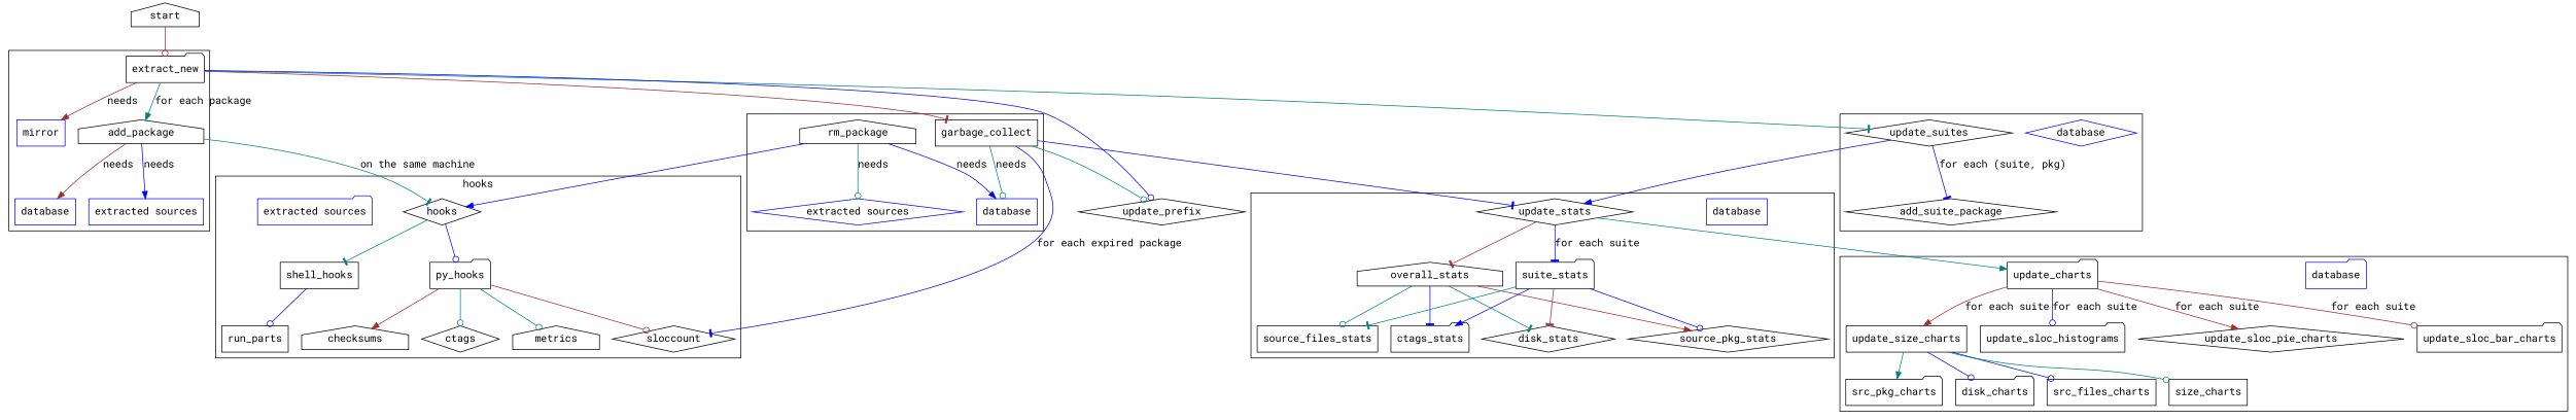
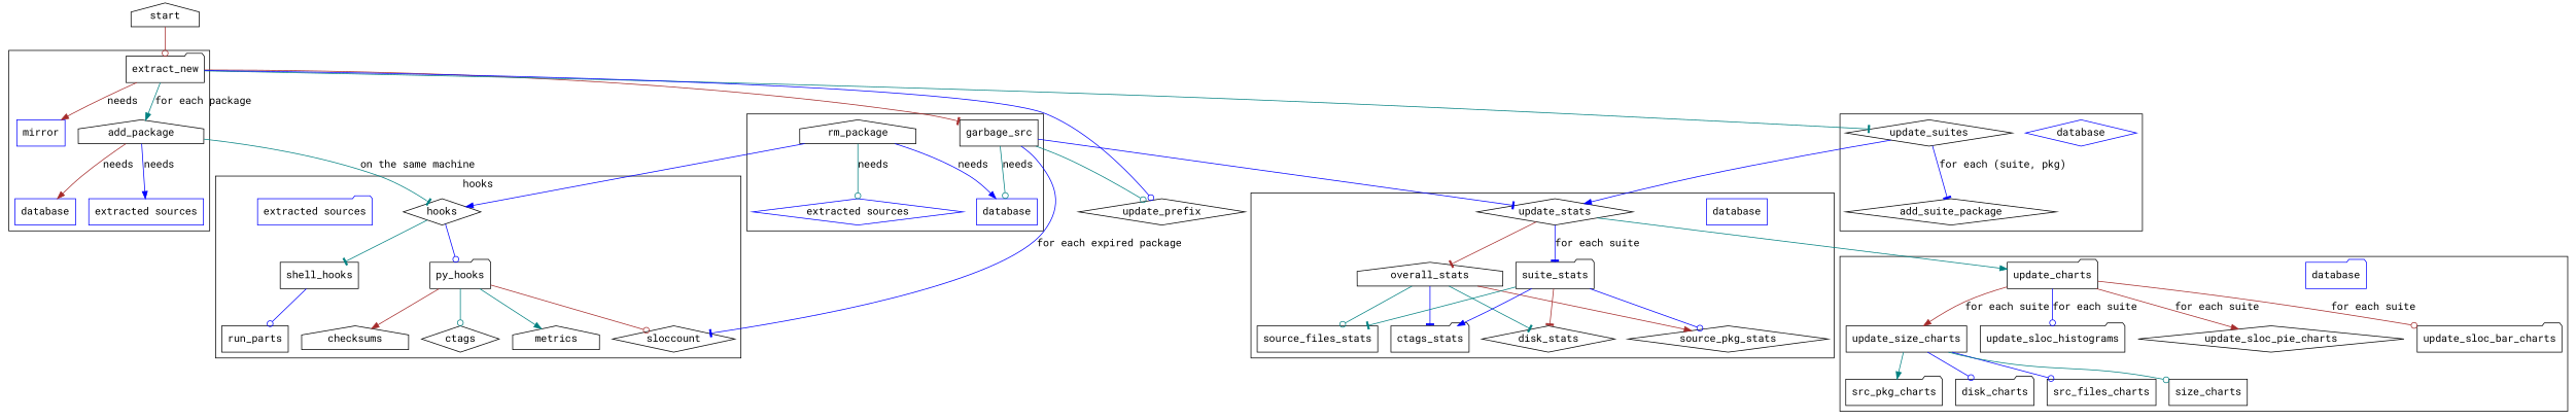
  digraph {
    compound=true
    fontname="Roboto Mono"
    rankdir=TB
    node [fontname="Roboto Mono" shape=box]
    edge [arrowhead=odot color=blue fontname="Roboto Mono"]
    mirror [color=blue]
    n2 [color=blue label=database]
    n3 [color=blue label="extracted sources"]
    extract_new [shape=folder]
    add_package [shape=house]
-   garbage_collect
+   garbage_collect [label=garbage_src]
    rm_package [shape=house]
    n8 [color=blue label=database]
    n9 [color=blue label="extracted sources" shape=diamond]
    database [color=blue shape=diamond]
    update_suites [shape=diamond]
    add_suite_package [shape=diamond]
    n13 [color=blue label=database]
    update_stats [shape=diamond]
    overall_stats [shape=house]
    suite_stats [shape=folder]
    disk_stats [shape=diamond]
    source_pkg_stats [shape=diamond]
    source_files_stats
    ctags_stats [shape=folder]
    n21 [color=blue label=database shape=folder]
    update_charts [shape=folder]
    update_size_charts
    update_sloc_histograms [shape=folder]
    update_sloc_pie_charts [shape=diamond]
    update_sloc_bar_charts [shape=folder]
    src_pkg_charts [shape=folder]
    disk_charts [shape=folder]
    src_files_charts
    n30 [label=size_charts]
    hooks [shape=diamond]
    n32 [color=blue label="extracted sources" shape=folder]
    shell_hooks
    py_hooks [shape=folder]
    run_parts
    checksums [shape=house]
    ctags [shape=diamond]
    metrics [shape=house]
    sloccount [shape=diamond]
    update_prefix [shape=diamond]
    start [shape=house]
    subgraph cluster_1 {
      mirror
      n2
      n3
      extract_new
      add_package
    }
    subgraph cluster_2 {
      garbage_collect
      rm_package
      n8
      n9
    }
    subgraph cluster_3 {
      database
      update_suites
      add_suite_package
    }
    subgraph cluster_4 {
      n13
      update_stats
      overall_stats
      suite_stats
      disk_stats
      source_pkg_stats
      source_files_stats
      ctags_stats
    }
    subgraph cluster_5 {
      n21
      update_charts
      update_size_charts
      update_sloc_histograms
      update_sloc_pie_charts
      update_sloc_bar_charts
      src_pkg_charts
      disk_charts
      src_files_charts
      n30
    }
    subgraph cluster_6 {
      label=hooks
      hooks
      n32
      shell_hooks
      py_hooks
      run_parts
      checksums
      ctags
      metrics
      sloccount
    }
    extract_new -> mirror [arrowhead=normal color=brown label=needs]
    extract_new -> add_package [arrowhead=normal color=teal label="for each package"]
    extract_new -> garbage_collect [arrowhead=tee color=brown]
    extract_new -> update_suites [arrowhead=tee color=teal]
    extract_new -> update_prefix
    add_package -> n2 [arrowhead=normal color=brown label=needs]
    add_package -> n3 [arrowhead=normal label=needs]
    add_package -> hooks [arrowhead=tee color=teal label="on the same machine"]
    garbage_collect -> n8 [color=teal label=needs]
    garbage_collect -> update_stats [arrowhead=tee]
    garbage_collect -> sloccount [arrowhead=tee label="for each expired package"]
    garbage_collect -> update_prefix [color=teal]
    rm_package -> n8 [arrowhead=normal label=needs]
    rm_package -> n9 [color=teal label=needs]
    rm_package -> hooks [arrowhead=normal]
    update_suites -> add_suite_package [arrowhead=tee label="for each (suite, pkg)"]
    update_suites -> update_stats [arrowhead=normal]
    update_stats -> overall_stats [arrowhead=tee color=brown]
    update_stats -> suite_stats [arrowhead=tee label="for each suite"]
    update_stats -> update_charts [arrowhead=normal color=teal]
    overall_stats -> disk_stats [arrowhead=tee color=teal]
    overall_stats -> source_pkg_stats [arrowhead=normal color=brown]
    overall_stats -> source_files_stats [color=teal]
    overall_stats -> ctags_stats [arrowhead=tee]
    suite_stats -> disk_stats [arrowhead=tee color=brown]
    suite_stats -> source_pkg_stats
    suite_stats -> source_files_stats [arrowhead=tee color=teal]
    suite_stats -> ctags_stats [arrowhead=normal]
    update_charts -> update_size_charts [arrowhead=normal color=brown label="for each suite"]
    update_charts -> update_sloc_histograms [label="for each suite"]
    update_charts -> update_sloc_pie_charts [arrowhead=normal color=brown label="for each suite"]
    update_charts -> update_sloc_bar_charts [color=brown label="for each suite"]
    update_size_charts -> src_pkg_charts [arrowhead=normal color=teal]
    update_size_charts -> disk_charts
    update_size_charts -> src_files_charts
    update_size_charts -> n30 [color=teal]
    hooks -> shell_hooks [arrowhead=tee color=teal]
    hooks -> py_hooks
    shell_hooks -> run_parts
    py_hooks -> checksums [arrowhead=normal color=brown]
    py_hooks -> ctags [color=teal]
-   py_hooks -> metrics [color=teal]
+   py_hooks -> metrics [arrowhead=normal color=teal]
    py_hooks -> sloccount [color=brown]
    start -> extract_new [color=brown]
  }
